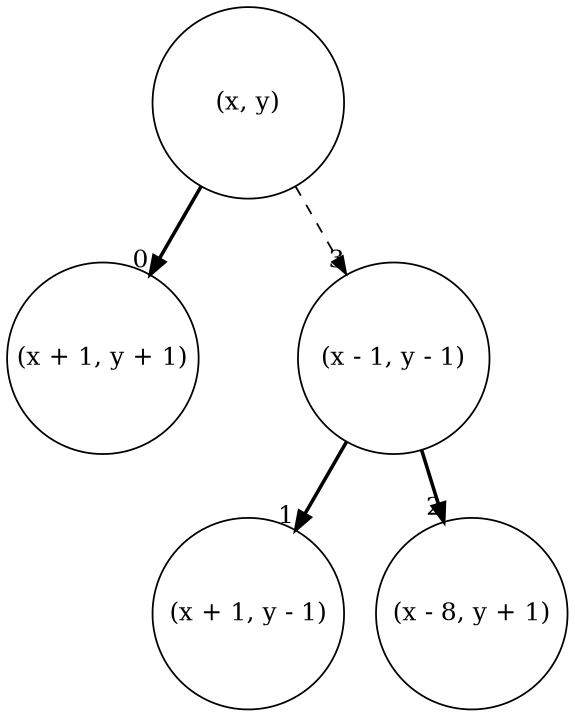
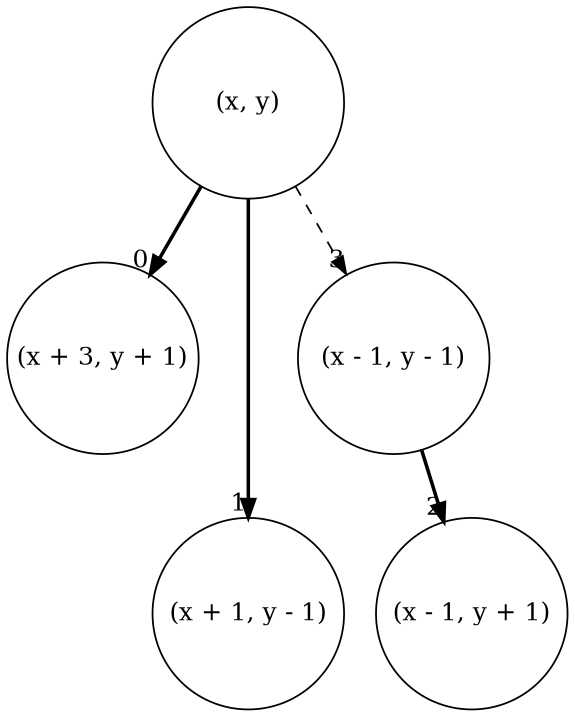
  digraph {
    fontname="DejaVu Serif"
    node [fixedsize=True fontname="DejaVu Serif"]
    edge [fontname="DejaVu Serif" labelangle=-10 labeldistance=5 style=bold]
    n1 [height=1.5 label="(x, y)" width=1.5]
-   n2 [height=1.5 label="(x + 1, y + 1)" width=1.5]
+   n2 [height=1.5 label="(x + 3, y + 1)" width=1.5]
    n3 [height=1.5 label="(x + 1, y - 1)" width=1.5]
    n4 [height=1.5 label="(x - 1, y - 1)" width=1.5]
-   n5 [height=1.5 label="(x - 8, y + 1)" width=1.5]
+   n5 [height=1.5 label="(x - 1, y + 1)" width=1.5]
    n1 -> n2 [headlabel=0]
-   n4 -> n3 [headlabel=1]
+   n1 -> n3 [headlabel=1]
    n1 -> n4 [headlabel=3 labelangle=10 style=dashed]
    n4 -> n5 [headlabel=2 labelangle=10]
  }
